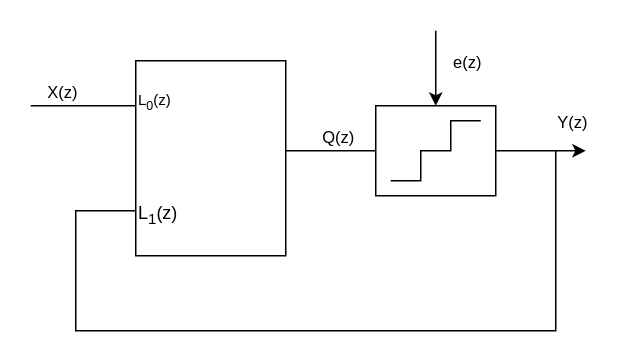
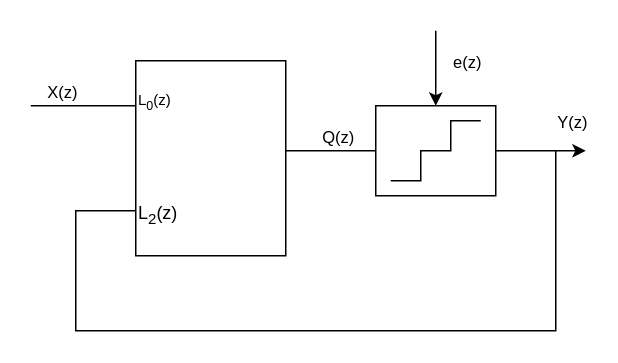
  <mxCell id="0" />
  <mxCell id="1" parent="0" />
- <mxCell id="2" value="&lt;div&gt;&lt;span style=&quot;font-size: 10px;&quot;&gt;L&lt;sub&gt;0&lt;/sub&gt;(z)&lt;/span&gt;&lt;/div&gt;&lt;div&gt;&lt;span style=&quot;font-size: 10px;&quot;&gt;&lt;br&gt;&lt;/span&gt;&lt;/div&gt;&lt;div&gt;&lt;span style=&quot;font-size: 10px;&quot;&gt;&lt;br&gt;&lt;/span&gt;&lt;/div&gt;&lt;div&gt;&lt;span style=&quot;font-size: 10px;&quot;&gt;&lt;br&gt;&lt;/span&gt;&lt;/div&gt;&lt;div&gt;&lt;sub&gt;&lt;br&gt;&lt;/sub&gt;&lt;/div&gt;&lt;div style=&quot;&quot;&gt;L&lt;sub&gt;1&lt;/sub&gt;(z)&lt;/div&gt;" style="rounded=0;whiteSpace=wrap;html=1;align=left;" vertex="1" parent="1"><mxGeometry x="90" y="40" width="100" height="130" as="geometry" /></mxCell>
+ <mxCell id="2" value="&lt;div&gt;&lt;span style=&quot;font-size: 10px;&quot;&gt;L&lt;sub&gt;0&lt;/sub&gt;(z)&lt;/span&gt;&lt;/div&gt;&lt;div&gt;&lt;span style=&quot;font-size: 10px;&quot;&gt;&lt;br&gt;&lt;/span&gt;&lt;/div&gt;&lt;div&gt;&lt;span style=&quot;font-size: 10px;&quot;&gt;&lt;br&gt;&lt;/span&gt;&lt;/div&gt;&lt;div&gt;&lt;span style=&quot;font-size: 10px;&quot;&gt;&lt;br&gt;&lt;/span&gt;&lt;/div&gt;&lt;div&gt;&lt;sub&gt;&lt;br&gt;&lt;/sub&gt;&lt;/div&gt;&lt;div style=&quot;&quot;&gt;L&lt;sub&gt;2&lt;/sub&gt;(z)&lt;/div&gt;" style="rounded=0;whiteSpace=wrap;html=1;align=left;" vertex="1" parent="1"><mxGeometry x="90" y="40" width="100" height="130" as="geometry" /></mxCell>
  <mxCell id="3" value="" style="endArrow=none;html=1;rounded=0;" edge="1" parent="1"><mxGeometry width="50" height="50" relative="1" as="geometry"><mxPoint x="20" y="70" as="sourcePoint" /><mxPoint x="90" y="70" as="targetPoint" /></mxGeometry></mxCell>
  <mxCell id="4" value="X(z)" style="edgeLabel;html=1;align=center;verticalAlign=middle;resizable=0;points=[];" vertex="1" connectable="0" parent="3"><mxGeometry x="-0.582" relative="1" as="geometry"><mxPoint x="5" y="-10" as="offset" /></mxGeometry></mxCell>
  <mxCell id="5" value="" style="rounded=0;whiteSpace=wrap;html=1;" vertex="1" parent="1"><mxGeometry x="250" y="70" width="80" height="60" as="geometry" /></mxCell>
  <mxCell id="6" value="" style="endArrow=classic;html=1;rounded=0;" edge="1" parent="1"><mxGeometry width="50" height="50" relative="1" as="geometry"><mxPoint x="290" y="20" as="sourcePoint" /><mxPoint x="290" y="70" as="targetPoint" /></mxGeometry></mxCell>
  <mxCell id="7" value="e(z)" style="edgeLabel;html=1;align=center;verticalAlign=middle;resizable=0;points=[];" vertex="1" connectable="0" parent="6"><mxGeometry x="-0.24" y="1" relative="1" as="geometry"><mxPoint x="19" y="1" as="offset" /></mxGeometry></mxCell>
  <mxCell id="8" value="" style="endArrow=none;html=1;rounded=0;entryX=0;entryY=0.5;entryDx=0;entryDy=0;" edge="1" parent="1" target="5"><mxGeometry width="50" height="50" relative="1" as="geometry"><mxPoint x="190" y="100" as="sourcePoint" /><mxPoint x="240" y="50" as="targetPoint" /></mxGeometry></mxCell>
  <mxCell id="9" value="Q(z)" style="edgeLabel;html=1;align=center;verticalAlign=middle;resizable=0;points=[];" vertex="1" connectable="0" parent="8"><mxGeometry x="0.254" y="-1" relative="1" as="geometry"><mxPoint x="-4" y="-11" as="offset" /></mxGeometry></mxCell>
  <mxCell id="10" value="" style="endArrow=classic;html=1;rounded=0;" edge="1" parent="1"><mxGeometry width="50" height="50" relative="1" as="geometry"><mxPoint x="330" y="100" as="sourcePoint" /><mxPoint x="390" y="100" as="targetPoint" /></mxGeometry></mxCell>
  <mxCell id="11" value="Y(z)" style="edgeLabel;html=1;align=center;verticalAlign=middle;resizable=0;points=[];" vertex="1" connectable="0" parent="10"><mxGeometry x="0.587" relative="1" as="geometry"><mxPoint x="2" y="-20" as="offset" /></mxGeometry></mxCell>
  <mxCell id="12" value="" style="endArrow=none;html=1;rounded=0;" edge="1" parent="1"><mxGeometry width="50" height="50" relative="1" as="geometry"><mxPoint x="90" y="140" as="sourcePoint" /><mxPoint x="370" y="100" as="targetPoint" /><Array as="points"><mxPoint x="50" y="140" /><mxPoint x="50" y="220" /><mxPoint x="370" y="220" /></Array></mxGeometry></mxCell>
  <mxCell id="13" value="" style="endArrow=none;html=1;rounded=0;" edge="1" parent="1"><mxGeometry width="50" height="50" relative="1" as="geometry"><mxPoint x="260" y="120" as="sourcePoint" /><mxPoint x="320" y="80" as="targetPoint" /><Array as="points"><mxPoint x="280" y="120" /><mxPoint x="280" y="100" /><mxPoint x="300" y="100" /><mxPoint x="300" y="80" /></Array></mxGeometry></mxCell>
